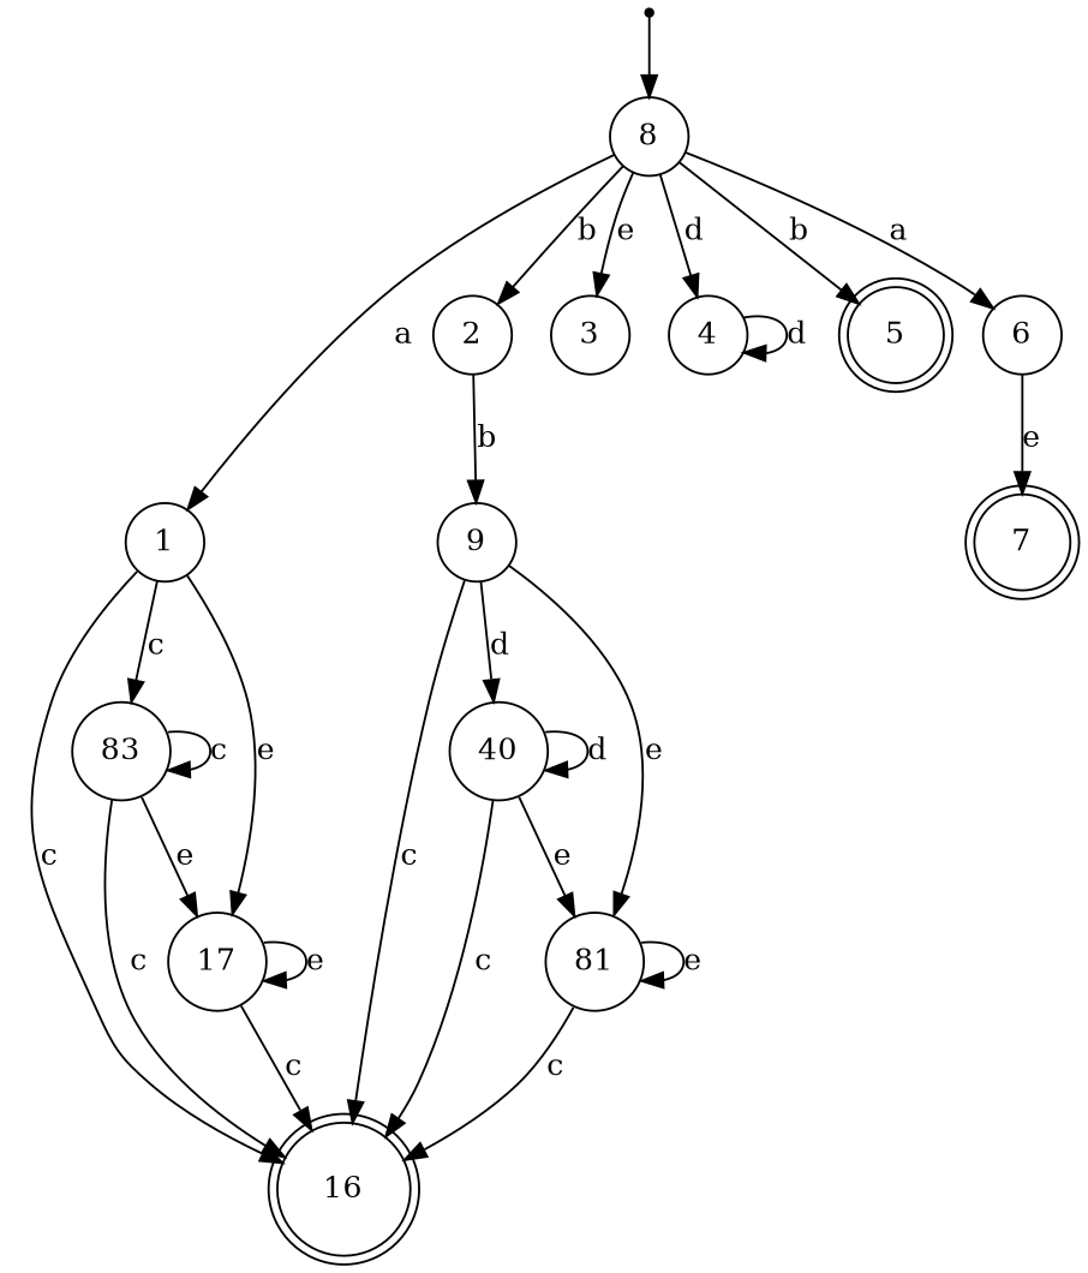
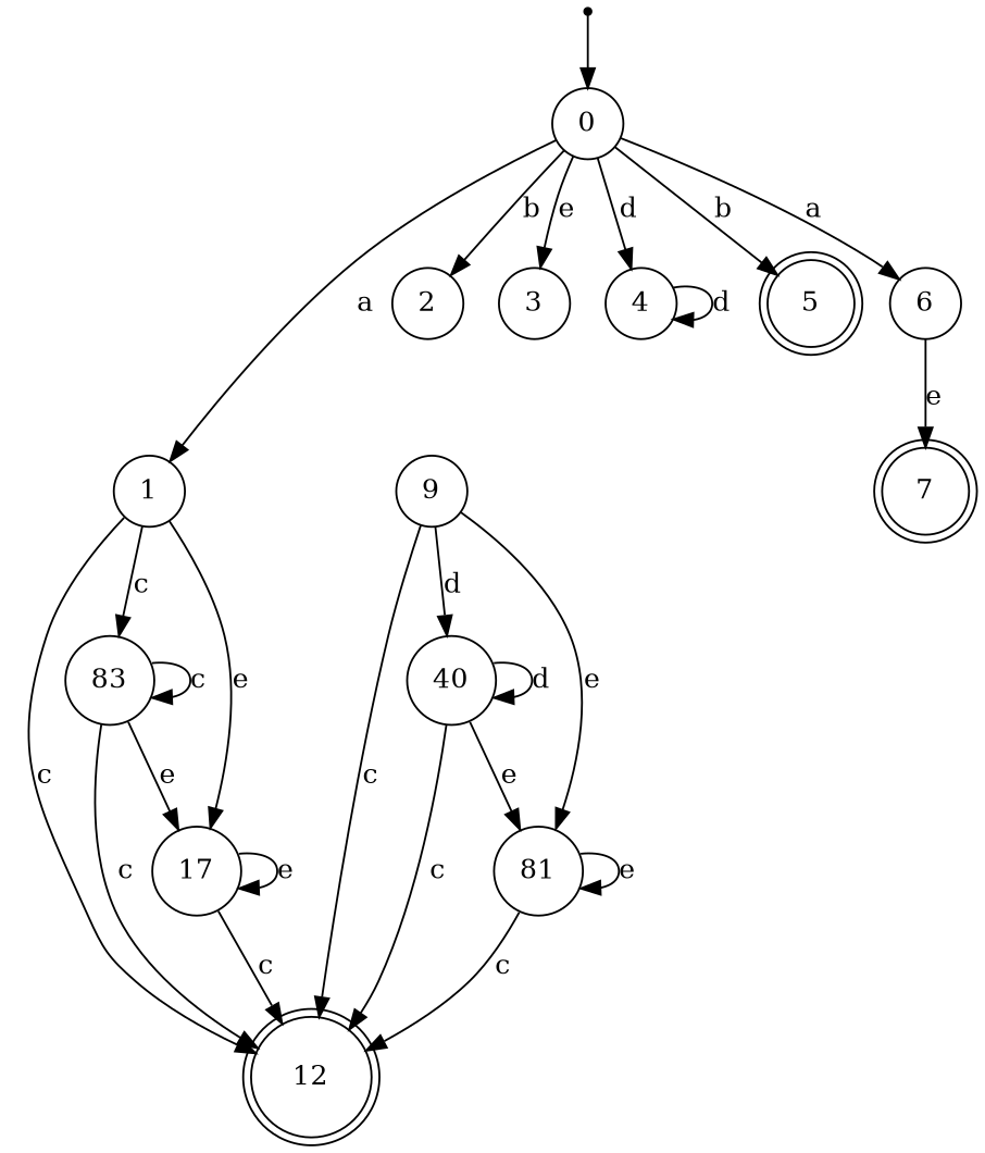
  digraph {
    rankdir=TB
    node [shape=circle]
    dummy0 [shape=point]
-   0 [label=8]
+   0
    1
    2
    3
    4
    5 [shape=doublecircle]
    6
-   12 [shape=doublecircle label=16]
+   12 [shape=doublecircle]
    n10 [label=83]
    n11 [label=17]
    9
    7 [shape=doublecircle]
    n14 [label=40]
    n15 [label=81]
    dummy0 -> 0
    0 -> 1 [label=a]
    0 -> 2 [label=b]
    0 -> 3 [label=e]
    0 -> 4 [label=d]
    0 -> 5 [label=b]
    0 -> 6 [label=a]
    1 -> 12 [label=c]
    1 -> n10 [label=c]
    1 -> n11 [label=e]
-   2 -> 9 [label=b]
    4 -> 4 [label=d]
    6 -> 7 [label=e]
    n10 -> 12 [label=c]
    n10 -> n10 [label=c]
    n10 -> n11 [label=e]
    n11 -> 12 [label=c]
    n11 -> n11 [label=e]
    9 -> 12 [label=c]
    9 -> n14 [label=d]
    9 -> n15 [label=e]
    n14 -> 12 [label=c]
    n14 -> n14 [label=d]
    n14 -> n15 [label=e]
    n15 -> 12 [label=c]
    n15 -> n15 [label=e]
  }
